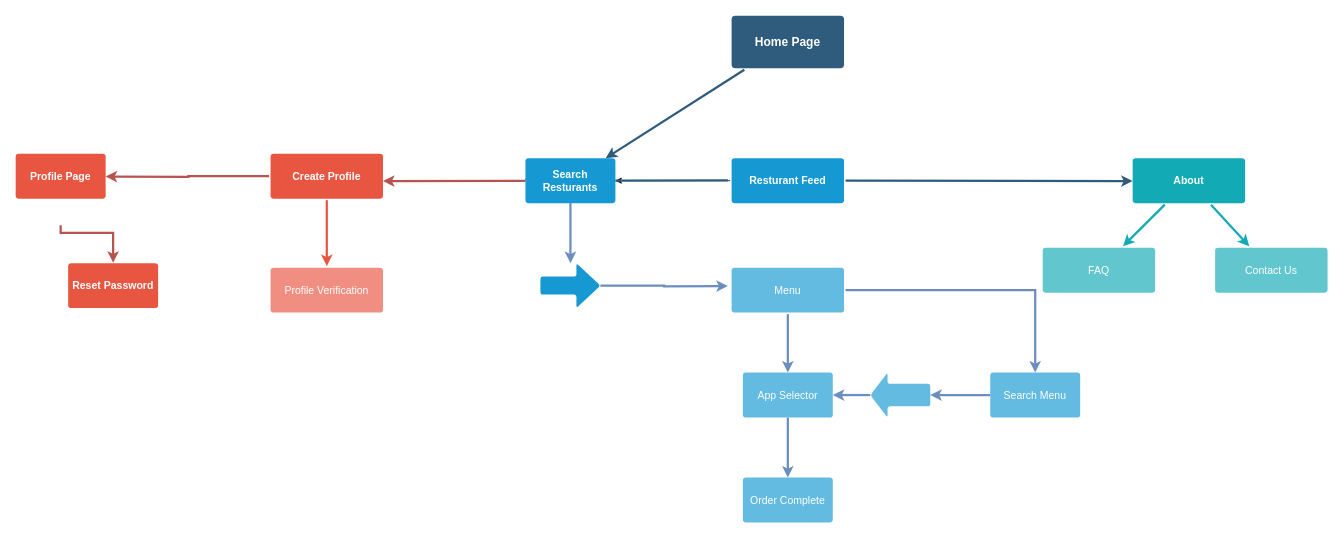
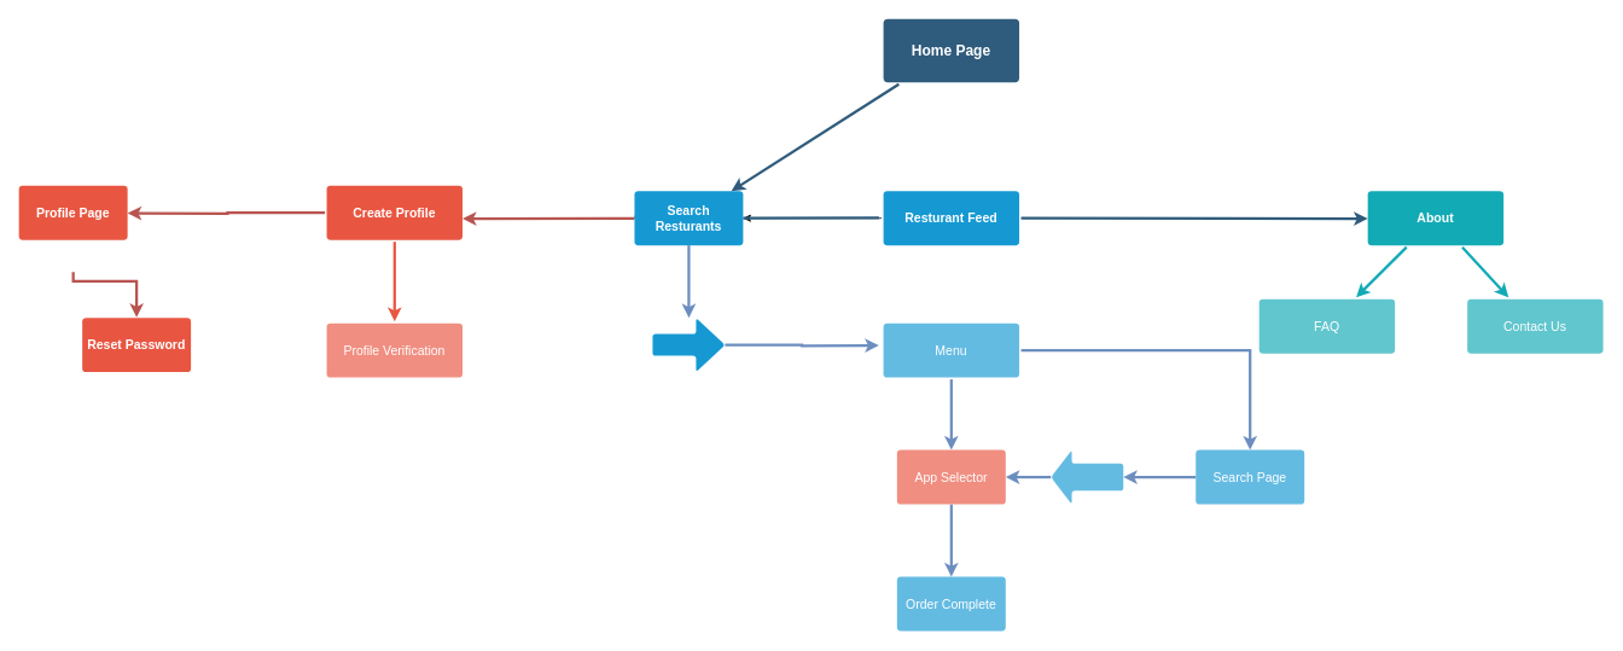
  <mxCell id="0" />
  <mxCell id="1" parent="0" />
  <mxCell id="2" value="" style="edgeStyle=none;rounded=0;jumpStyle=none;html=1;shadow=0;labelBackgroundColor=none;startArrow=none;startFill=0;endArrow=classic;endFill=1;jettySize=auto;orthogonalLoop=1;strokeColor=#2F5B7C;strokeWidth=3;fontFamily=Helvetica;fontSize=16;fontColor=#23445D;spacing=5;exitX=1;exitY=0.5;exitDx=0;exitDy=0;" parent="1" source="11" edge="1"><mxGeometry relative="1" as="geometry"><mxPoint x="1510" y="241" as="targetPoint" /></mxGeometry></mxCell>
  <mxCell id="3" value="" style="edgeStyle=none;rounded=0;jumpStyle=none;html=1;shadow=0;labelBackgroundColor=none;startArrow=none;startFill=0;endArrow=classic;endFill=1;jettySize=auto;orthogonalLoop=1;strokeColor=#2F5B7C;strokeWidth=3;fontFamily=Helvetica;fontSize=16;fontColor=#23445D;spacing=5;" parent="1" source="5" target="31" edge="1"><mxGeometry relative="1" as="geometry" /></mxCell>
  <mxCell id="4" value="" style="edgeStyle=none;rounded=0;jumpStyle=none;html=1;shadow=0;labelBackgroundColor=none;startArrow=none;startFill=0;endArrow=classic;endFill=1;jettySize=auto;orthogonalLoop=1;strokeColor=#b85450;strokeWidth=3;fontFamily=Helvetica;fontSize=16;fontColor=#23445D;spacing=5;fillColor=#f8cecc;" parent="1" source="31" edge="1"><mxGeometry relative="1" as="geometry"><mxPoint x="970" y="240" as="sourcePoint" /><mxPoint x="510" y="241" as="targetPoint" /></mxGeometry></mxCell>
  <mxCell id="5" value="Home Page" style="rounded=1;whiteSpace=wrap;html=1;shadow=0;labelBackgroundColor=none;strokeColor=none;strokeWidth=3;fillColor=#2F5B7C;fontFamily=Helvetica;fontSize=16;fontColor=#FFFFFF;align=center;fontStyle=1;spacing=5;arcSize=7;perimeterSpacing=2;" parent="1" vertex="1"><mxGeometry x="975" y="20.5" width="150" height="70" as="geometry" /></mxCell>
  <mxCell id="6" value="" style="edgeStyle=none;rounded=1;jumpStyle=none;html=1;shadow=0;labelBackgroundColor=none;startArrow=none;startFill=0;jettySize=auto;orthogonalLoop=1;strokeColor=#E85642;strokeWidth=3;fontFamily=Helvetica;fontSize=14;fontColor=#FFFFFF;spacing=5;fontStyle=1;fillColor=#b0e3e6;" parent="1" source="8" target="9" edge="1"><mxGeometry relative="1" as="geometry" /></mxCell>
  <mxCell id="7" value="" style="edgeStyle=orthogonalEdgeStyle;rounded=0;orthogonalLoop=1;jettySize=auto;html=1;strokeWidth=3;fillColor=#f8cecc;strokeColor=#b85450;" edge="1" parent="1" source="8"><mxGeometry relative="1" as="geometry"><mxPoint x="140" y="235" as="targetPoint" /></mxGeometry></mxCell>
  <mxCell id="8" value="Create Profile" style="rounded=1;whiteSpace=wrap;html=1;shadow=0;labelBackgroundColor=none;strokeColor=none;strokeWidth=3;fillColor=#e85642;fontFamily=Helvetica;fontSize=14;fontColor=#FFFFFF;align=center;spacing=5;fontStyle=1;arcSize=7;perimeterSpacing=2;" parent="1" vertex="1"><mxGeometry x="360" y="204.5" width="150" height="60" as="geometry" /></mxCell>
  <mxCell id="9" value="Profile Verification" style="rounded=1;whiteSpace=wrap;html=1;shadow=0;labelBackgroundColor=none;strokeColor=none;strokeWidth=3;fillColor=#f08e81;fontFamily=Helvetica;fontSize=14;fontColor=#FFFFFF;align=center;spacing=5;fontStyle=0;arcSize=7;perimeterSpacing=2;" parent="1" vertex="1"><mxGeometry x="360" y="356.5" width="150" height="60" as="geometry" /></mxCell>
  <mxCell id="10" value="" style="edgeStyle=orthogonalEdgeStyle;rounded=0;orthogonalLoop=1;jettySize=auto;html=1;" edge="1" parent="1" source="11" target="31"><mxGeometry relative="1" as="geometry" /></mxCell>
  <mxCell id="11" value="Resturant Feed" style="rounded=1;whiteSpace=wrap;html=1;shadow=0;labelBackgroundColor=none;strokeColor=none;strokeWidth=3;fillColor=#1699d3;fontFamily=Helvetica;fontSize=14;fontColor=#FFFFFF;align=center;spacing=5;fontStyle=1;arcSize=7;perimeterSpacing=2;" parent="1" vertex="1"><mxGeometry x="975" y="210.5" width="150" height="60" as="geometry" /></mxCell>
  <mxCell id="12" value="" style="edgeStyle=orthogonalEdgeStyle;rounded=0;orthogonalLoop=1;jettySize=auto;html=1;strokeWidth=3;fillColor=#dae8fc;strokeColor=#6c8ebf;" edge="1" parent="1" source="14" target="21"><mxGeometry relative="1" as="geometry" /></mxCell>
  <mxCell id="13" value="" style="edgeStyle=orthogonalEdgeStyle;rounded=0;orthogonalLoop=1;jettySize=auto;html=1;strokeWidth=3;fillColor=#dae8fc;strokeColor=#6c8ebf;" edge="1" parent="1" source="14" target="29"><mxGeometry relative="1" as="geometry" /></mxCell>
  <mxCell id="14" value="Menu" style="rounded=1;whiteSpace=wrap;html=1;shadow=0;labelBackgroundColor=none;strokeColor=none;strokeWidth=3;fillColor=#64bbe2;fontFamily=Helvetica;fontSize=14;fontColor=#FFFFFF;align=center;spacing=5;arcSize=7;perimeterSpacing=2;" parent="1" vertex="1"><mxGeometry x="975" y="356.5" width="150" height="60" as="geometry" /></mxCell>
  <mxCell id="15" value="About" style="rounded=1;whiteSpace=wrap;html=1;shadow=0;labelBackgroundColor=none;strokeColor=none;strokeWidth=3;fillColor=#12aab5;fontFamily=Helvetica;fontSize=14;fontColor=#FFFFFF;align=center;spacing=5;fontStyle=1;arcSize=7;perimeterSpacing=2;" parent="1" vertex="1"><mxGeometry x="1510" y="210.5" width="150" height="60" as="geometry" /></mxCell>
  <mxCell id="16" value="FAQ" style="rounded=1;whiteSpace=wrap;html=1;shadow=0;labelBackgroundColor=none;strokeColor=none;strokeWidth=3;fillColor=#61c6ce;fontFamily=Helvetica;fontSize=14;fontColor=#FFFFFF;align=center;spacing=5;fontStyle=0;arcSize=7;perimeterSpacing=2;" parent="1" vertex="1"><mxGeometry x="1390" y="330" width="150" height="60" as="geometry" /></mxCell>
  <mxCell id="17" value="" style="edgeStyle=none;rounded=1;jumpStyle=none;html=1;shadow=0;labelBackgroundColor=none;startArrow=none;startFill=0;jettySize=auto;orthogonalLoop=1;strokeColor=#12AAB5;strokeWidth=3;fontFamily=Helvetica;fontSize=14;fontColor=#FFFFFF;spacing=5;fontStyle=1;fillColor=#b0e3e6;" parent="1" source="15" target="16" edge="1"><mxGeometry relative="1" as="geometry" /></mxCell>
  <mxCell id="18" value="Contact Us" style="rounded=1;whiteSpace=wrap;html=1;shadow=0;labelBackgroundColor=none;strokeColor=none;strokeWidth=3;fillColor=#61c6ce;fontFamily=Helvetica;fontSize=14;fontColor=#FFFFFF;align=center;spacing=5;fontStyle=0;arcSize=7;perimeterSpacing=2;" parent="1" vertex="1"><mxGeometry x="1620" y="330" width="150" height="60" as="geometry" /></mxCell>
  <mxCell id="19" value="" style="edgeStyle=none;rounded=1;jumpStyle=none;html=1;shadow=0;labelBackgroundColor=none;startArrow=none;startFill=0;jettySize=auto;orthogonalLoop=1;strokeColor=#12AAB5;strokeWidth=3;fontFamily=Helvetica;fontSize=14;fontColor=#FFFFFF;spacing=5;fontStyle=1;fillColor=#b0e3e6;" parent="1" source="15" target="18" edge="1"><mxGeometry relative="1" as="geometry" /></mxCell>
  <mxCell id="20" value="" style="edgeStyle=orthogonalEdgeStyle;rounded=0;orthogonalLoop=1;jettySize=auto;html=1;strokeWidth=3;fillColor=#dae8fc;strokeColor=#6c8ebf;" edge="1" parent="1" source="21" target="26"><mxGeometry relative="1" as="geometry" /></mxCell>
- <mxCell id="21" value="App Selector" style="whiteSpace=wrap;html=1;rounded=1;shadow=0;fontSize=14;fontColor=#FFFFFF;strokeColor=none;strokeWidth=3;fillColor=#64bbe2;spacing=5;arcSize=7;" vertex="1" parent="1"><mxGeometry x="990" y="496.5" width="120" height="60" as="geometry" /></mxCell>
+ <mxCell id="21" value="App Selector" style="whiteSpace=wrap;html=1;rounded=1;shadow=0;fontSize=14;fontColor=#FFFFFF;strokeColor=none;strokeWidth=3;fillColor=#f08e81;spacing=5;arcSize=7;" vertex="1" parent="1"><mxGeometry x="990" y="496.5" width="120" height="60" as="geometry" /></mxCell>
  <mxCell id="22" value="Profile Page" style="whiteSpace=wrap;html=1;rounded=1;shadow=0;fontSize=14;fontColor=#FFFFFF;fontStyle=1;strokeColor=none;strokeWidth=3;fillColor=#e85642;spacing=5;arcSize=7;" vertex="1" parent="1"><mxGeometry x="20" y="204.5" width="120" height="60" as="geometry" /></mxCell>
  <mxCell id="23" value="" style="edgeStyle=orthogonalEdgeStyle;rounded=0;orthogonalLoop=1;jettySize=auto;html=1;endArrow=classic;endFill=1;strokeWidth=3;fillColor=#f8cecc;strokeColor=#b85450;" edge="1" parent="1"><mxGeometry relative="1" as="geometry"><mxPoint x="80" y="300" as="sourcePoint" /><mxPoint x="150" y="350" as="targetPoint" /><Array as="points"><mxPoint x="80" y="310" /><mxPoint x="150" y="310" /></Array></mxGeometry></mxCell>
  <mxCell id="24" value="Reset Password" style="whiteSpace=wrap;html=1;rounded=1;shadow=0;fontSize=14;fontColor=#FFFFFF;fontStyle=1;strokeColor=none;strokeWidth=3;fillColor=#e85642;spacing=5;arcSize=7;" vertex="1" parent="1"><mxGeometry x="90" y="350.5" width="120" height="60" as="geometry" /></mxCell>
  <mxCell id="25" value="" style="edgeStyle=none;rounded=0;jumpStyle=none;html=1;shadow=0;labelBackgroundColor=none;startArrow=none;startFill=0;endArrow=none;endFill=1;jettySize=auto;orthogonalLoop=1;strokeColor=#2F5B7C;strokeWidth=3;fontFamily=Helvetica;fontSize=16;fontColor=#23445D;spacing=5;" edge="1" parent="1" source="31"><mxGeometry relative="1" as="geometry"><mxPoint x="970" y="240" as="sourcePoint" /><mxPoint x="740" y="240" as="targetPoint" /></mxGeometry></mxCell>
  <mxCell id="26" value="Order Complete" style="whiteSpace=wrap;html=1;rounded=1;shadow=0;fontSize=14;fontColor=#FFFFFF;strokeColor=none;strokeWidth=3;fillColor=#64bbe2;spacing=5;arcSize=7;" vertex="1" parent="1"><mxGeometry x="990" y="636.5" width="120" height="60" as="geometry" /></mxCell>
  <mxCell id="27" value="" style="edgeStyle=orthogonalEdgeStyle;rounded=0;orthogonalLoop=1;jettySize=auto;html=1;entryX=1;entryY=0.5;entryDx=0;entryDy=0;strokeWidth=3;fillColor=#dae8fc;strokeColor=#6c8ebf;startArrow=none;" edge="1" parent="1" source="35" target="21"><mxGeometry relative="1" as="geometry"><mxPoint x="1130" y="527" as="targetPoint" /></mxGeometry></mxCell>
  <mxCell id="28" value="" style="edgeStyle=orthogonalEdgeStyle;rounded=0;orthogonalLoop=1;jettySize=auto;html=1;endArrow=classic;endFill=1;strokeWidth=3;fillColor=#dae8fc;strokeColor=#6c8ebf;" edge="1" parent="1" source="29" target="35"><mxGeometry relative="1" as="geometry" /></mxCell>
- <mxCell id="29" value="Search Menu" style="whiteSpace=wrap;html=1;rounded=1;shadow=0;fontSize=14;fontColor=#FFFFFF;strokeColor=none;strokeWidth=3;fillColor=#64bbe2;spacing=5;arcSize=7;" vertex="1" parent="1"><mxGeometry x="1320" y="496.5" width="120" height="60" as="geometry" /></mxCell>
+ <mxCell id="29" value="Search Page" style="whiteSpace=wrap;html=1;rounded=1;shadow=0;fontSize=14;fontColor=#FFFFFF;strokeColor=none;strokeWidth=3;fillColor=#64bbe2;spacing=5;arcSize=7;" vertex="1" parent="1"><mxGeometry x="1320" y="496.5" width="120" height="60" as="geometry" /></mxCell>
  <mxCell id="30" value="" style="edgeStyle=orthogonalEdgeStyle;rounded=0;orthogonalLoop=1;jettySize=auto;html=1;strokeWidth=3;fillColor=#dae8fc;strokeColor=#6c8ebf;" edge="1" parent="1" source="31" target="34"><mxGeometry relative="1" as="geometry" /></mxCell>
  <mxCell id="31" value="Search Resturants" style="whiteSpace=wrap;html=1;rounded=1;shadow=0;fontSize=14;fontColor=#FFFFFF;fontStyle=1;strokeColor=none;strokeWidth=3;fillColor=#1699d3;spacing=5;arcSize=7;" vertex="1" parent="1"><mxGeometry x="700" y="210.5" width="120" height="60" as="geometry" /></mxCell>
  <mxCell id="32" value="" style="edgeStyle=none;rounded=0;jumpStyle=none;html=1;shadow=0;labelBackgroundColor=none;startArrow=none;startFill=0;endArrow=none;endFill=1;jettySize=auto;orthogonalLoop=1;strokeColor=#2F5B7C;strokeWidth=3;fontFamily=Helvetica;fontSize=16;fontColor=#23445D;spacing=5;" edge="1" parent="1" target="31"><mxGeometry relative="1" as="geometry"><mxPoint x="970" y="240" as="sourcePoint" /><mxPoint x="740" y="240" as="targetPoint" /></mxGeometry></mxCell>
  <mxCell id="33" value="" style="edgeStyle=orthogonalEdgeStyle;rounded=0;orthogonalLoop=1;jettySize=auto;html=1;strokeWidth=3;fillColor=#dae8fc;strokeColor=#6c8ebf;" edge="1" parent="1" source="34"><mxGeometry relative="1" as="geometry"><mxPoint x="970" y="381" as="targetPoint" /></mxGeometry></mxCell>
  <mxCell id="34" value="" style="shape=singleArrow;whiteSpace=wrap;html=1;arrowWidth=0.4;arrowSize=0.4;rounded=1;shadow=0;fontSize=14;fontColor=#FFFFFF;fontStyle=1;strokeColor=none;strokeWidth=3;fillColor=#1699d3;spacing=5;arcSize=7;" vertex="1" parent="1"><mxGeometry x="720" y="350.5" width="80" height="60" as="geometry" /></mxCell>
  <mxCell id="35" value="" style="shape=singleArrow;whiteSpace=wrap;html=1;arrowWidth=0.5;arrowSize=0.288;rounded=1;shadow=0;fontSize=14;fontColor=#FFFFFF;strokeColor=none;strokeWidth=3;fillColor=#64bbe2;spacing=5;arcSize=7;direction=west;" vertex="1" parent="1"><mxGeometry x="1160" y="496.5" width="80" height="60" as="geometry" /></mxCell>
